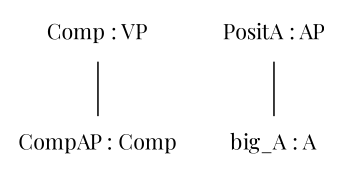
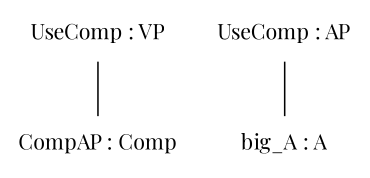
  graph {
    fontname="Playfair Display"
    node [fontname="Playfair Display" shape=plaintext style=solid]
    edge [fontname="Playfair Display" style=solid]
-   n1 [label="Comp : VP"]
+   n1 [label="UseComp : VP"]
    n2 [label="CompAP : Comp"]
-   n3 [label="PositA : AP"]
+   n3 [label="UseComp : AP"]
    n4 [label="big_A : A"]
    n1 -- n2
    n3 -- n4
  }
